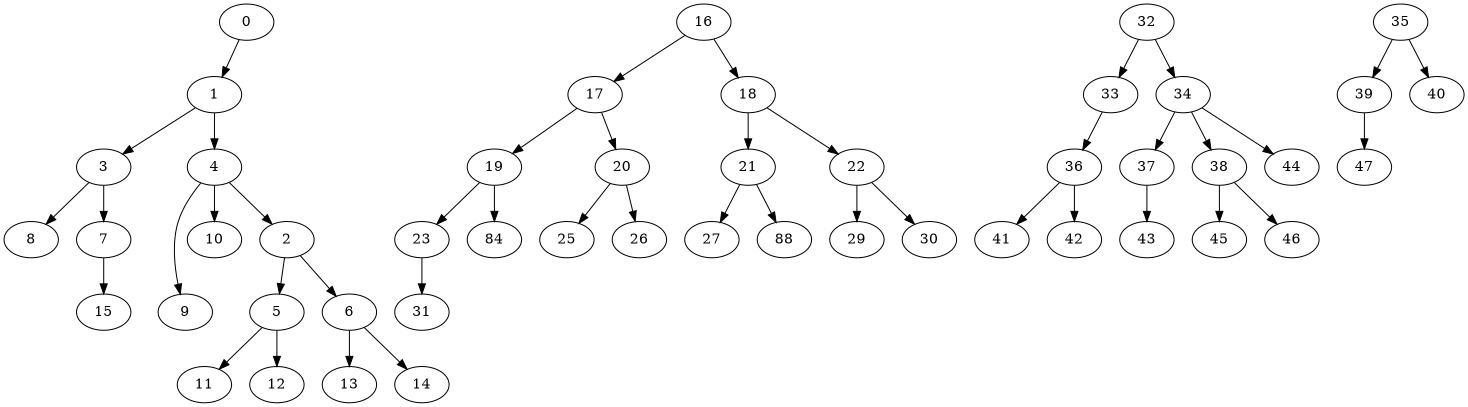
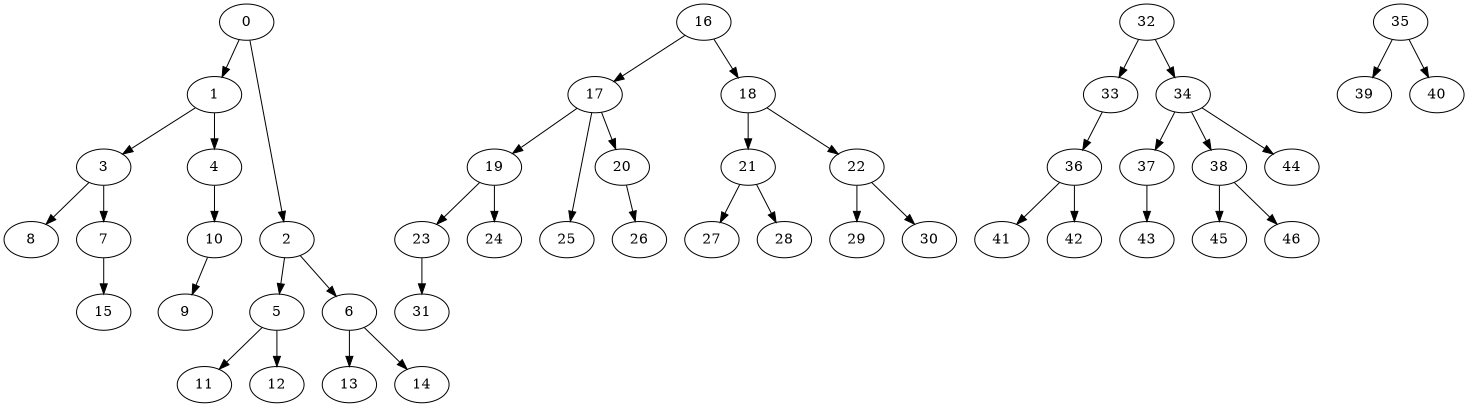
  strict digraph {
    0
    1
    2
    3
    4
    5
    6
    7
    8
    9
    10
    11
    12
    13
    14
    15
    16
    17
    18
    19
    20
    21
    22
    23
-   24 [label=84]
+   24
    25
    26
    27
-   28 [label=88]
+   28
    29
    30
    31
    32
    33
    34
    36
    37
    38
    44
    35
    39
    40
    41
    42
    43
    45
    46
-   47
    0 -> 1
-   4 -> 2
+   0 -> 2
    1 -> 3
    1 -> 4
    2 -> 5
    2 -> 6
    3 -> 7
    3 -> 8
-   4 -> 9
+   10 -> 9
    4 -> 10
    5 -> 11
    5 -> 12
    6 -> 13
    6 -> 14
    7 -> 15
    16 -> 17
    16 -> 18
    17 -> 19
    17 -> 20
    18 -> 21
    18 -> 22
    19 -> 23
    19 -> 24
-   20 -> 25
+   17 -> 25
    20 -> 26
    21 -> 27
    21 -> 28
    22 -> 29
    22 -> 30
    23 -> 31
    32 -> 33
    32 -> 34
    33 -> 36
    34 -> 37
    34 -> 38
    34 -> 44
    36 -> 41
    36 -> 42
    37 -> 43
    38 -> 45
    38 -> 46
    35 -> 39
    35 -> 40
-   39 -> 47
  }
